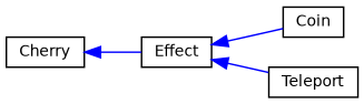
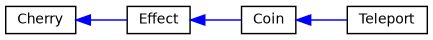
  digraph {
    rankdir=LR
    node [color=black fillcolor=white fontname=Helvetica fontsize=10 shape=record style=filled]
    edge [color=blue dir=back fontname=Helvetica fontsize=10 labelfontname=Helvetica labelfontsize=10 style=solid]
    n1 [height=0.2 label=Effect width=0.4]
    n2 [height=0.2 label=Coin width=0.4]
    n3 [height=0.2 label=Teleport width=0.4]
    n4 [height=0.2 label=Cherry width=0.4]
    n1 -> n2
-   n1 -> n3
+   n2 -> n3
    n4 -> n1
  }
